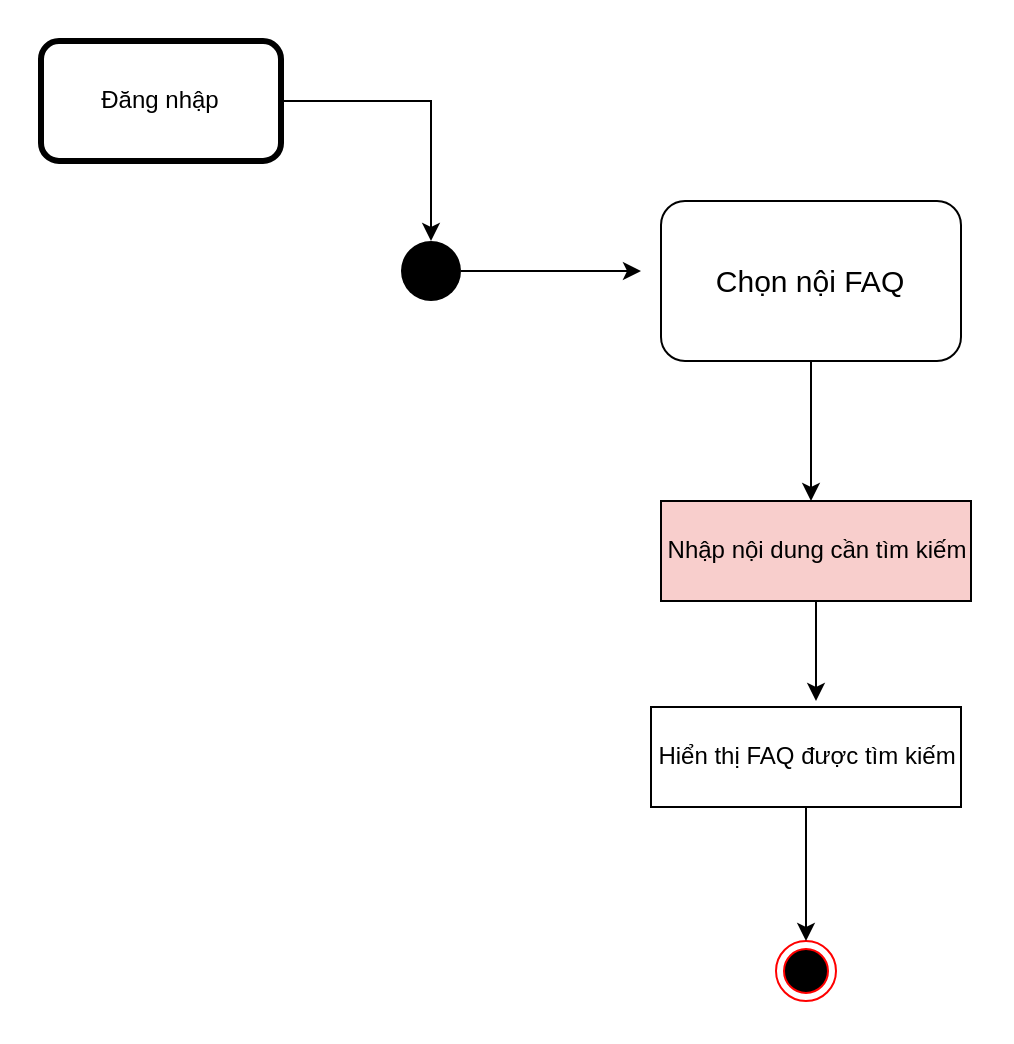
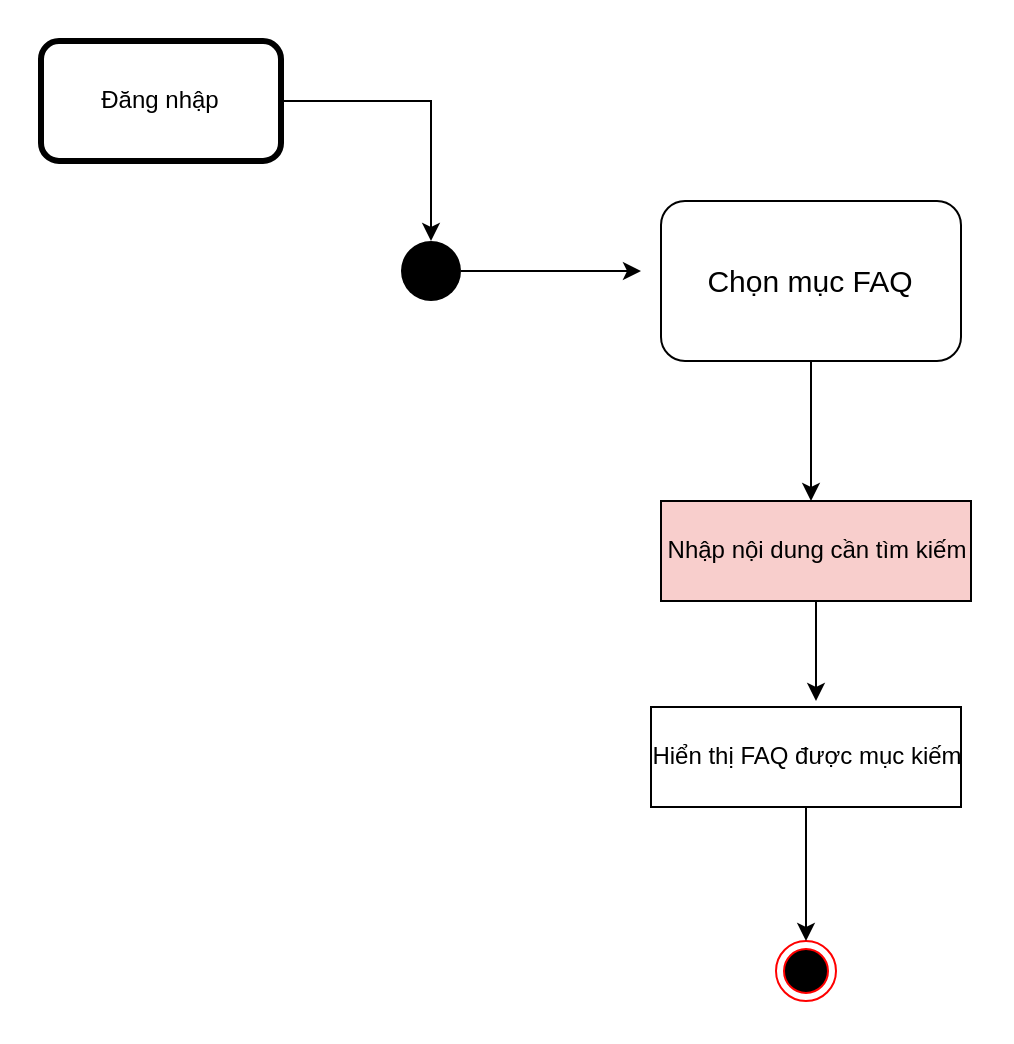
  <mxCell id="0" />
  <mxCell id="1" parent="0" />
  <mxCell id="2" style="edgeStyle=orthogonalEdgeStyle;rounded=0;orthogonalLoop=1;jettySize=auto;html=1;fontSize=15;" parent="1" source="3" edge="1"><mxGeometry relative="1" as="geometry"><mxPoint x="320" y="135" as="targetPoint" /></mxGeometry></mxCell>
  <mxCell id="3" value="" style="ellipse;fillColor=#000000;strokeColor=none;" parent="1" vertex="1"><mxGeometry x="200" y="120" width="30" height="30" as="geometry" /></mxCell>
  <mxCell id="4" style="edgeStyle=orthogonalEdgeStyle;rounded=0;orthogonalLoop=1;jettySize=auto;html=1;fontSize=15;" parent="1" source="5" edge="1"><mxGeometry relative="1" as="geometry"><mxPoint x="405" y="250" as="targetPoint" /></mxGeometry></mxCell>
- <mxCell id="5" value="Chọn nội FAQ" style="shape=rect;html=1;rounded=1;whiteSpace=wrap;align=center;fontSize=15;" parent="1" vertex="1"><mxGeometry x="330" y="100" width="150" height="80" as="geometry" /></mxCell>
+ <mxCell id="5" value="Chọn mục FAQ" style="shape=rect;html=1;rounded=1;whiteSpace=wrap;align=center;fontSize=15;" parent="1" vertex="1"><mxGeometry x="330" y="100" width="150" height="80" as="geometry" /></mxCell>
  <mxCell id="6" value="" style="ellipse;html=1;shape=endState;fillColor=#000000;strokeColor=#ff0000;" vertex="1" parent="1"><mxGeometry x="387.5" y="470" width="30" height="30" as="geometry" /></mxCell>
  <mxCell id="7" style="edgeStyle=orthogonalEdgeStyle;rounded=0;orthogonalLoop=1;jettySize=auto;html=1;" edge="1" parent="1" source="8" target="3"><mxGeometry relative="1" as="geometry" /></mxCell>
  <mxCell id="8" value="Đăng nhập" style="shape=ext;rounded=1;html=1;whiteSpace=wrap;strokeWidth=3;" vertex="1" parent="1"><mxGeometry x="20" y="20" width="120" height="60" as="geometry" /></mxCell>
  <mxCell id="9" style="edgeStyle=orthogonalEdgeStyle;rounded=0;orthogonalLoop=1;jettySize=auto;html=1;" edge="1" parent="1" source="10"><mxGeometry relative="1" as="geometry"><mxPoint x="407.5" y="350" as="targetPoint" /></mxGeometry></mxCell>
  <mxCell id="10" value="Nhập nội dung cần tìm kiếm" style="html=1;dashed=0;whitespace=wrap;fillColor=#f8cecc;" vertex="1" parent="1"><mxGeometry x="330" y="250" width="155" height="50" as="geometry" /></mxCell>
  <mxCell id="11" style="edgeStyle=orthogonalEdgeStyle;rounded=0;orthogonalLoop=1;jettySize=auto;html=1;" edge="1" parent="1" source="12"><mxGeometry relative="1" as="geometry"><mxPoint x="402.5" y="470" as="targetPoint" /></mxGeometry></mxCell>
- <mxCell id="12" value="Hiển thị FAQ được tìm kiếm" style="html=1;dashed=0;whitespace=wrap;" vertex="1" parent="1"><mxGeometry x="325" y="353" width="155" height="50" as="geometry" /></mxCell>
+ <mxCell id="12" value="Hiển thị FAQ được mục kiếm" style="html=1;dashed=0;whitespace=wrap;" vertex="1" parent="1"><mxGeometry x="325" y="353" width="155" height="50" as="geometry" /></mxCell>
